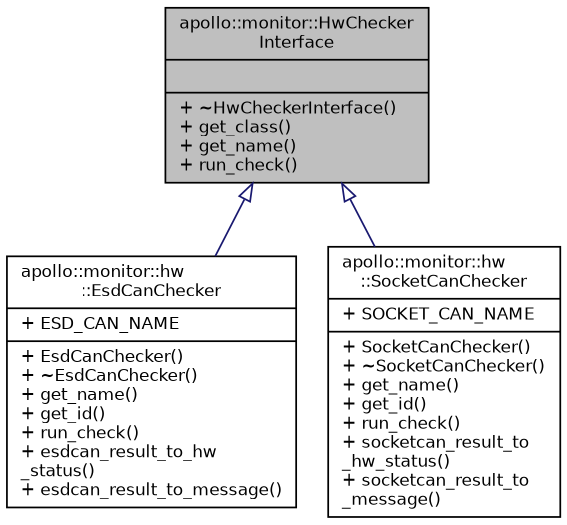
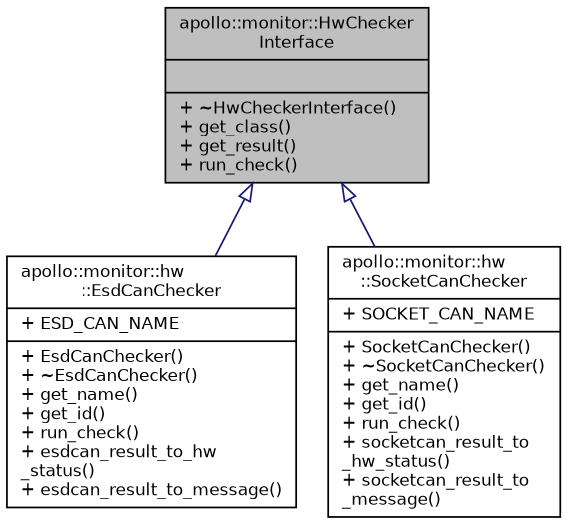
  digraph {
    node [color=black fillcolor=white fontname=Helvetica fontsize=10 shape=record style=filled]
    edge [arrowtail=onormal color=midnightblue dir=back fontname=Helvetica fontsize=10 labelfontname=Helvetica labelfontsize=10 style=solid]
-   n1 [fillcolor=grey75 fontcolor=black height=0.2 label="{apollo::monitor::HwChecker\lInterface\n||+ ~HwCheckerInterface()\l+ get_class()\l+ get_name()\l+ run_check()\l}" width=0.4]
+   n1 [fillcolor=grey75 fontcolor=black height=0.2 label="{apollo::monitor::HwChecker\lInterface\n||+ ~HwCheckerInterface()\l+ get_class()\l+ get_result()\l+ run_check()\l}" width=0.4]
    n2 [height=0.2 label="{apollo::monitor::hw\l::EsdCanChecker\n|+ ESD_CAN_NAME\l|+ EsdCanChecker()\l+ ~EsdCanChecker()\l+ get_name()\l+ get_id()\l+ run_check()\l+ esdcan_result_to_hw\l_status()\l+ esdcan_result_to_message()\l}" width=0.4]
    n3 [height=0.2 label="{apollo::monitor::hw\l::SocketCanChecker\n|+ SOCKET_CAN_NAME\l|+ SocketCanChecker()\l+ ~SocketCanChecker()\l+ get_name()\l+ get_id()\l+ run_check()\l+ socketcan_result_to\l_hw_status()\l+ socketcan_result_to\l_message()\l}" width=0.4]
    n1 -> n2
    n1 -> n3
  }
